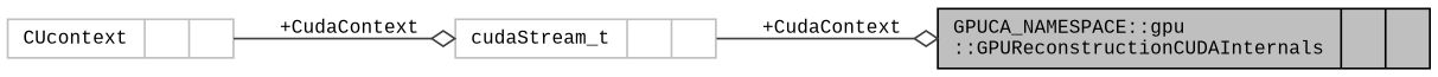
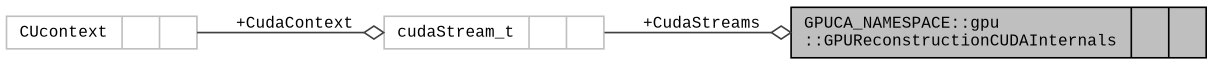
  digraph {
    fontname="Liberation Mono"
    rankdir=LR
    node [color=grey75 fontname="Liberation Mono" fontsize=10 shape=record]
    edge [arrowhead=odiamond color=grey25 fontname="Liberation Mono" fontsize=10 labelfontname=Helvetica labelfontsize=10 style=solid]
    n1 [color=black fillcolor=grey75 fontcolor=black height=0.2 label="{GPUCA_NAMESPACE::gpu\l::GPUReconstructionCUDAInternals\n||}" style=filled width=0.4]
    n2 [height=0.2 label="{cudaStream_t\n||}" width=0.4]
    n3 [height=0.2 label="{CUcontext\n||}" width=0.4]
-   n2 -> n1 [label=" +CudaContext"]
+   n2 -> n1 [label=" +CudaStreams"]
    n3 -> n2 [label=" +CudaContext"]
  }
